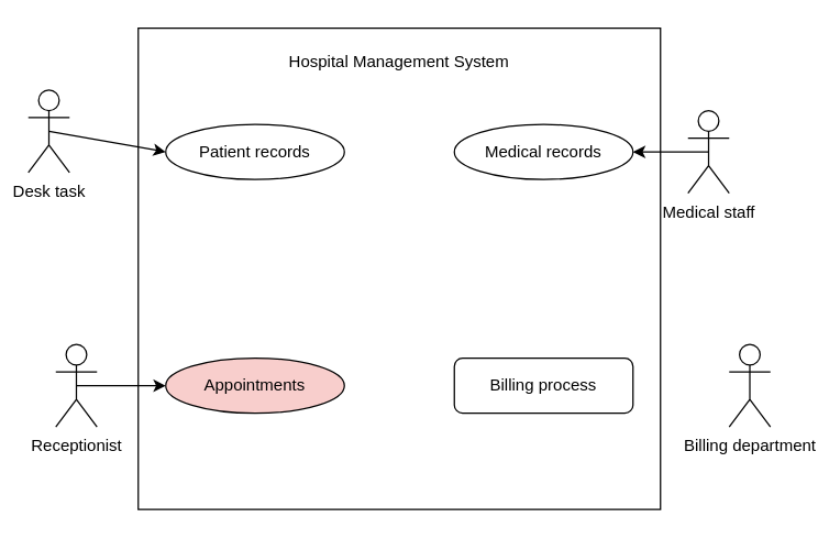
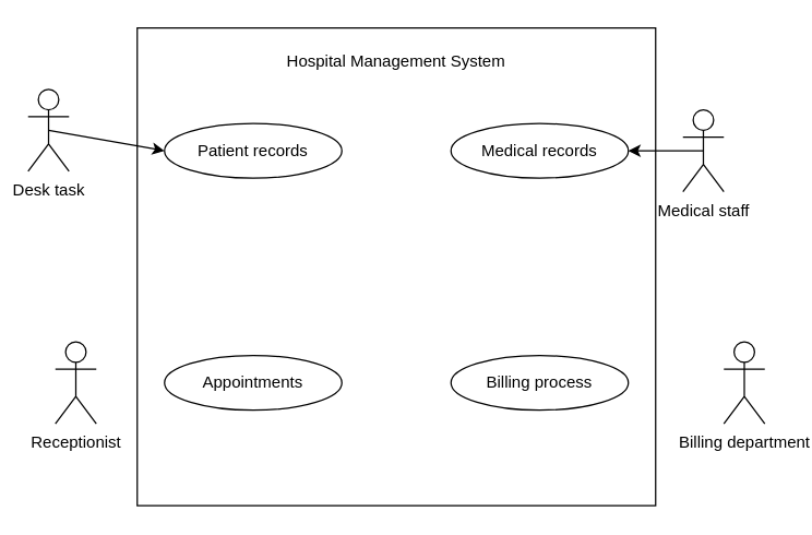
  <mxCell id="0" />
  <mxCell id="1" parent="0" />
  <mxCell id="2" value="" style="rounded=0;whiteSpace=wrap;html=1;" vertex="1" parent="1"><mxGeometry x="100" y="20" width="380" height="350" as="geometry" /></mxCell>
  <mxCell id="3" style="edgeStyle=none;html=1;exitX=0.5;exitY=0.5;exitDx=0;exitDy=0;exitPerimeter=0;entryX=0;entryY=0.5;entryDx=0;entryDy=0;" edge="1" parent="1" source="4" target="8"><mxGeometry relative="1" as="geometry" /></mxCell>
  <mxCell id="4" value="Desk task" style="shape=umlActor;verticalLabelPosition=bottom;verticalAlign=top;html=1;outlineConnect=0;" vertex="1" parent="1"><mxGeometry x="20" y="65" width="30" height="60" as="geometry" /></mxCell>
- <mxCell id="5" style="edgeStyle=none;html=1;exitX=0.5;exitY=0.5;exitDx=0;exitDy=0;exitPerimeter=0;entryX=0;entryY=0.5;entryDx=0;entryDy=0;" edge="1" parent="1" source="6" target="9"><mxGeometry relative="1" as="geometry" /></mxCell>
  <mxCell id="6" value="Receptionist" style="shape=umlActor;verticalLabelPosition=bottom;verticalAlign=top;html=1;outlineConnect=0;" vertex="1" parent="1"><mxGeometry x="40" y="250" width="30" height="60" as="geometry" /></mxCell>
  <mxCell id="7" value="Hospital Management System" style="text;html=1;strokeColor=none;fillColor=none;align=center;verticalAlign=middle;whiteSpace=wrap;rounded=0;" vertex="1" parent="1"><mxGeometry x="205" y="40" width="170" height="10" as="geometry" /></mxCell>
  <mxCell id="8" value="Patient records" style="ellipse;whiteSpace=wrap;html=1;" vertex="1" parent="1"><mxGeometry x="120" y="90" width="130" height="40" as="geometry" /></mxCell>
- <mxCell id="9" value="Appointments" style="ellipse;whiteSpace=wrap;html=1;fillColor=#f8cecc;" vertex="1" parent="1"><mxGeometry x="120" y="260" width="130" height="40" as="geometry" /></mxCell>
+ <mxCell id="9" value="Appointments" style="ellipse;whiteSpace=wrap;html=1;" vertex="1" parent="1"><mxGeometry x="120" y="260" width="130" height="40" as="geometry" /></mxCell>
  <mxCell id="10" value="Medical records" style="ellipse;whiteSpace=wrap;html=1;" vertex="1" parent="1"><mxGeometry x="330" y="90" width="130" height="40" as="geometry" /></mxCell>
- <mxCell id="11" value="Billing process" style="whiteSpace=wrap;html=1;rounded=1;" vertex="1" parent="1"><mxGeometry x="330" y="260" width="130" height="40" as="geometry" /></mxCell>
+ <mxCell id="11" value="Billing process" style="ellipse;whiteSpace=wrap;html=1;" vertex="1" parent="1"><mxGeometry x="330" y="260" width="130" height="40" as="geometry" /></mxCell>
  <mxCell id="12" style="edgeStyle=none;html=1;exitX=0.5;exitY=0.5;exitDx=0;exitDy=0;exitPerimeter=0;entryX=1;entryY=0.5;entryDx=0;entryDy=0;" edge="1" parent="1" source="13" target="10"><mxGeometry relative="1" as="geometry" /></mxCell>
  <mxCell id="13" value="Medical staff" style="shape=umlActor;verticalLabelPosition=bottom;verticalAlign=top;html=1;outlineConnect=0;" vertex="1" parent="1"><mxGeometry x="500" y="80" width="30" height="60" as="geometry" /></mxCell>
  <mxCell id="14" value="Billing department" style="shape=umlActor;verticalLabelPosition=bottom;verticalAlign=top;html=1;outlineConnect=0;" vertex="1" parent="1"><mxGeometry x="530" y="250" width="30" height="60" as="geometry" /></mxCell>
